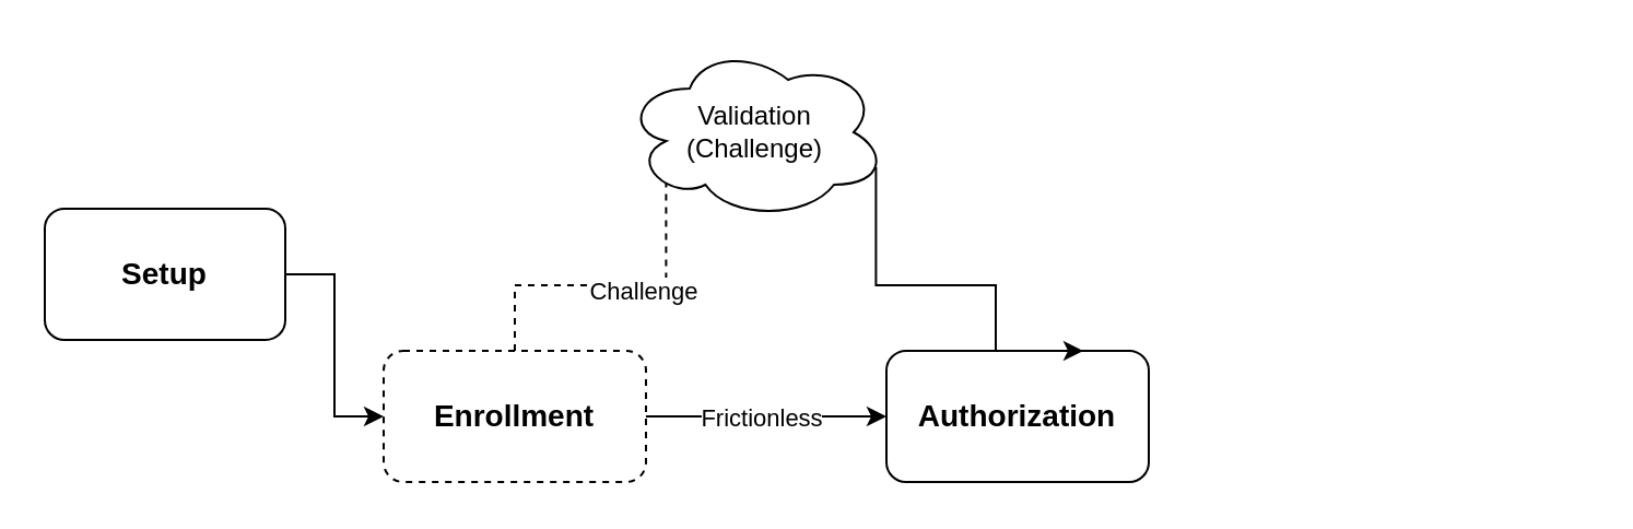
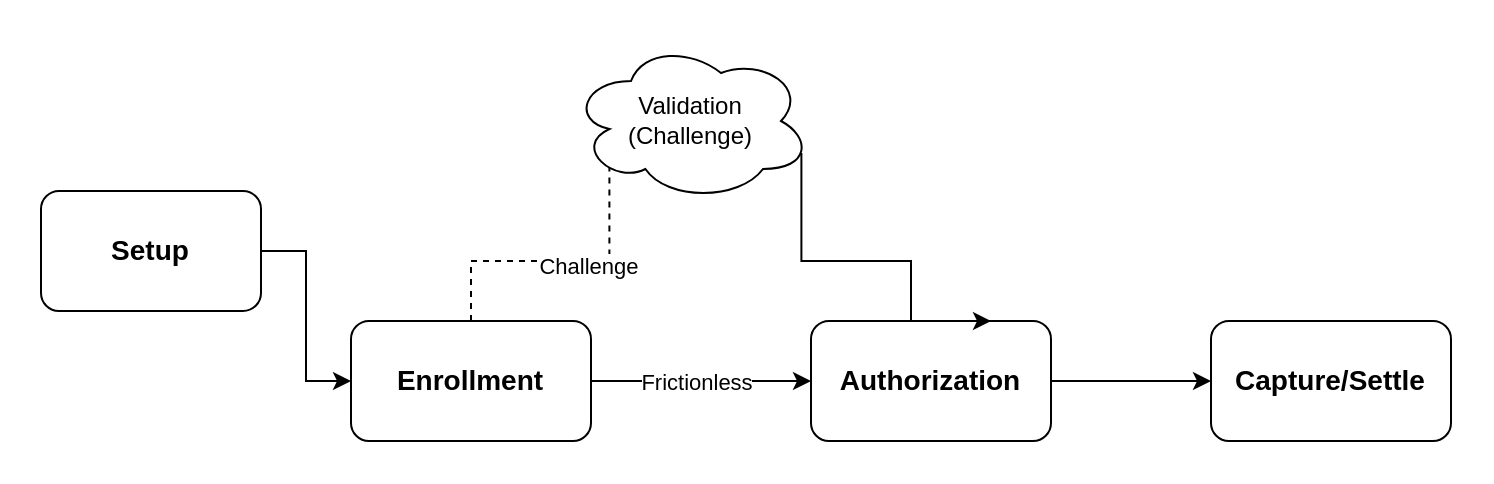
  <mxCell id="0" />
  <mxCell id="1" parent="0" />
  <mxCell id="2" style="edgeStyle=orthogonalEdgeStyle;rounded=0;orthogonalLoop=1;jettySize=auto;html=1;entryX=0;entryY=0.5;entryDx=0;entryDy=0;" edge="1" parent="1" source="3" target="8"><mxGeometry relative="1" as="geometry" /></mxCell>
  <mxCell id="3" value="&lt;b&gt;&lt;font style=&quot;font-size: 14px;&quot;&gt;Setup&lt;/font&gt;&lt;/b&gt;" style="rounded=1;whiteSpace=wrap;html=1;" vertex="1" parent="1"><mxGeometry x="20" y="95" width="110" height="60" as="geometry" /></mxCell>
  <mxCell id="4" style="edgeStyle=orthogonalEdgeStyle;rounded=0;orthogonalLoop=1;jettySize=auto;html=1;entryX=0.16;entryY=0.55;entryDx=0;entryDy=0;entryPerimeter=0;dashed=1;" edge="1" parent="1" source="8" target="13"><mxGeometry relative="1" as="geometry" /></mxCell>
  <mxCell id="5" value="Challenge" style="edgeLabel;html=1;align=center;verticalAlign=middle;resizable=0;points=[];" vertex="1" connectable="0" parent="4"><mxGeometry x="0.071" y="-2" relative="1" as="geometry"><mxPoint as="offset" /></mxGeometry></mxCell>
  <mxCell id="6" style="edgeStyle=orthogonalEdgeStyle;rounded=0;orthogonalLoop=1;jettySize=auto;html=1;" edge="1" parent="1" source="8" target="10"><mxGeometry relative="1" as="geometry" /></mxCell>
  <mxCell id="7" value="Frictionless" style="edgeLabel;html=1;align=center;verticalAlign=middle;resizable=0;points=[];" vertex="1" connectable="0" parent="6"><mxGeometry x="-0.054" relative="1" as="geometry"><mxPoint as="offset" /></mxGeometry></mxCell>
- <mxCell id="8" value="&lt;b&gt;&lt;font style=&quot;font-size: 14px;&quot;&gt;Enrollment&lt;/font&gt;&lt;/b&gt;" style="rounded=1;whiteSpace=wrap;html=1;dashed=1;" vertex="1" parent="1"><mxGeometry x="175" y="160" width="120" height="60" as="geometry" /></mxCell>
+ <mxCell id="8" value="&lt;b&gt;&lt;font style=&quot;font-size: 14px;&quot;&gt;Enrollment&lt;/font&gt;&lt;/b&gt;" style="rounded=1;whiteSpace=wrap;html=1;" vertex="1" parent="1"><mxGeometry x="175" y="160" width="120" height="60" as="geometry" /></mxCell>
+ <mxCell id="9" style="edgeStyle=orthogonalEdgeStyle;rounded=0;orthogonalLoop=1;jettySize=auto;html=1;" edge="1" parent="1" source="10" target="11"><mxGeometry relative="1" as="geometry" /></mxCell>
  <mxCell id="10" value="&lt;b&gt;&lt;font style=&quot;font-size: 14px;&quot;&gt;Authorization&lt;/font&gt;&lt;/b&gt;" style="rounded=1;whiteSpace=wrap;html=1;" vertex="1" parent="1"><mxGeometry x="405" y="160" width="120" height="60" as="geometry" /></mxCell>
+ <mxCell id="11" value="&lt;b&gt;&lt;font style=&quot;font-size: 14px;&quot;&gt;Capture/Settle&lt;/font&gt;&lt;/b&gt;" style="rounded=1;whiteSpace=wrap;html=1;" vertex="1" parent="1"><mxGeometry x="605" y="160" width="120" height="60" as="geometry" /></mxCell>
  <mxCell id="12" style="edgeStyle=orthogonalEdgeStyle;rounded=0;orthogonalLoop=1;jettySize=auto;html=1;entryX=0.75;entryY=0;entryDx=0;entryDy=0;exitX=0.96;exitY=0.7;exitDx=0;exitDy=0;exitPerimeter=0;" edge="1" parent="1" source="13" target="10"><mxGeometry relative="1" as="geometry"><Array as="points"><mxPoint x="400" y="130" /><mxPoint x="455" y="130" /><mxPoint x="455" y="160" /></Array></mxGeometry></mxCell>
  <mxCell id="13" value="Validation&lt;div&gt;(Challenge)&lt;/div&gt;" style="ellipse;shape=cloud;whiteSpace=wrap;html=1;" vertex="1" parent="1"><mxGeometry x="285" y="20" width="120" height="80" as="geometry" /></mxCell>
